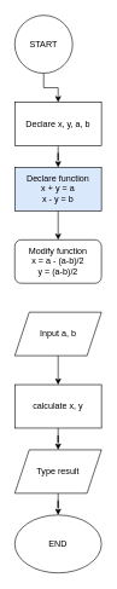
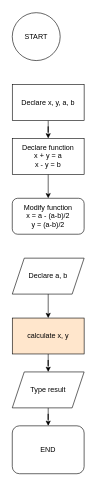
  <mxCell id="0" />
  <mxCell id="1" parent="0" />
- <mxCell id="2" value="" style="edgeStyle=orthogonalEdgeStyle;rounded=0;orthogonalLoop=1;jettySize=auto;html=1;" edge="1" parent="1" source="3" target="6"><mxGeometry relative="1" as="geometry" /></mxCell>
  <mxCell id="3" value="START" style="ellipse;whiteSpace=wrap;html=1;" vertex="1" parent="1"><mxGeometry x="20" y="20" width="80" height="80" as="geometry" /></mxCell>
- <mxCell id="4" value="END" style="ellipse;whiteSpace=wrap;html=1;" vertex="1" parent="1"><mxGeometry x="20" y="710" width="120" height="80" as="geometry" /></mxCell>
+ <mxCell id="4" value="END" style="whiteSpace=wrap;html=1;rounded=1;" vertex="1" parent="1"><mxGeometry x="20" y="710" width="120" height="80" as="geometry" /></mxCell>
  <mxCell id="5" value="" style="edgeStyle=orthogonalEdgeStyle;rounded=0;orthogonalLoop=1;jettySize=auto;html=1;" edge="1" parent="1" source="6" target="10"><mxGeometry relative="1" as="geometry" /></mxCell>
  <mxCell id="6" value="Declare x, y, a, b" style="rounded=0;whiteSpace=wrap;html=1;" vertex="1" parent="1"><mxGeometry x="20" y="140" width="120" height="60" as="geometry" /></mxCell>
  <mxCell id="7" value="" style="edgeStyle=orthogonalEdgeStyle;rounded=0;orthogonalLoop=1;jettySize=auto;html=1;" edge="1" parent="1" source="8" target="15"><mxGeometry relative="1" as="geometry" /></mxCell>
- <mxCell id="8" value="Input a, b" style="shape=parallelogram;perimeter=parallelogramPerimeter;whiteSpace=wrap;html=1;fixedSize=1;" vertex="1" parent="1"><mxGeometry x="20" y="430" width="120" height="60" as="geometry" /></mxCell>
+ <mxCell id="8" value="Declare a, b" style="shape=parallelogram;perimeter=parallelogramPerimeter;whiteSpace=wrap;html=1;fixedSize=1;" vertex="1" parent="1"><mxGeometry x="20" y="430" width="120" height="60" as="geometry" /></mxCell>
  <mxCell id="9" value="" style="edgeStyle=orthogonalEdgeStyle;rounded=0;orthogonalLoop=1;jettySize=auto;html=1;" edge="1" parent="1" source="10" target="13"><mxGeometry relative="1" as="geometry" /></mxCell>
- <mxCell id="10" value="Declare function&lt;br&gt;x + y = a&lt;br&gt;x - y = b" style="whiteSpace=wrap;html=1;fillColor=#dae8fc;" vertex="1" parent="1"><mxGeometry x="20" y="230" width="120" height="60" as="geometry" /></mxCell>
+ <mxCell id="10" value="Declare function&lt;br&gt;x + y = a&lt;br&gt;x - y = b" style="whiteSpace=wrap;html=1;" vertex="1" parent="1"><mxGeometry x="20" y="230" width="120" height="60" as="geometry" /></mxCell>
  <mxCell id="11" value="" style="edgeStyle=orthogonalEdgeStyle;rounded=0;orthogonalLoop=1;jettySize=auto;html=1;" edge="1" parent="1" source="12" target="4"><mxGeometry relative="1" as="geometry" /></mxCell>
  <mxCell id="12" value="Type result" style="shape=parallelogram;perimeter=parallelogramPerimeter;whiteSpace=wrap;html=1;fixedSize=1;" vertex="1" parent="1"><mxGeometry x="20" y="620" width="120" height="60" as="geometry" /></mxCell>
  <mxCell id="13" value="Modify function&lt;br&gt;x = a - (a-b)/2&lt;br&gt;y = (a-b)/2" style="whiteSpace=wrap;html=1;rounded=1;" vertex="1" parent="1"><mxGeometry x="20" y="330" width="120" height="60" as="geometry" /></mxCell>
  <mxCell id="14" value="" style="edgeStyle=orthogonalEdgeStyle;rounded=0;orthogonalLoop=1;jettySize=auto;html=1;" edge="1" parent="1" source="15" target="12"><mxGeometry relative="1" as="geometry" /></mxCell>
- <mxCell id="15" value="calculate x, y" style="whiteSpace=wrap;html=1;" vertex="1" parent="1"><mxGeometry x="20" y="530" width="120" height="60" as="geometry" /></mxCell>
+ <mxCell id="15" value="calculate x, y" style="whiteSpace=wrap;html=1;fillColor=#ffe6cc;" vertex="1" parent="1"><mxGeometry x="20" y="530" width="120" height="60" as="geometry" /></mxCell>
